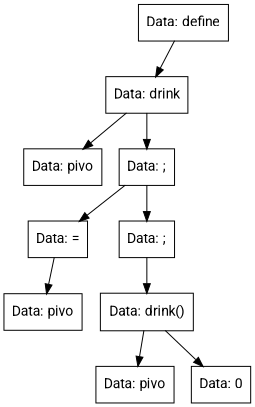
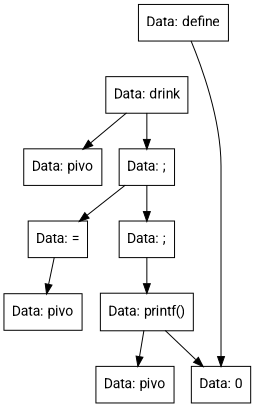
  digraph {
    fontname=Roboto
    node [fontname=Roboto shape=record]
    edge [fontname=Roboto]
    n1 [label="Data: define"]
    n2 [label="Data: drink"]
    n3 [label="Data: pivo"]
    n4 [label="Data: ;"]
    n5 [label="Data: ="]
    n6 [label="Data: ;"]
    n7 [label="Data: pivo"]
-   n8 [label="Data: drink()"]
+   n8 [label="Data: printf()"]
    n9 [label="Data: 0"]
    n10 [label="Data: pivo"]
-   n1 -> n2
+   n1 -> n9
    n2 -> n3
    n2 -> n4
    n4 -> n5
    n4 -> n6
    n5 -> n7
    n6 -> n8
    n8 -> n9
    n8 -> n10
  }
